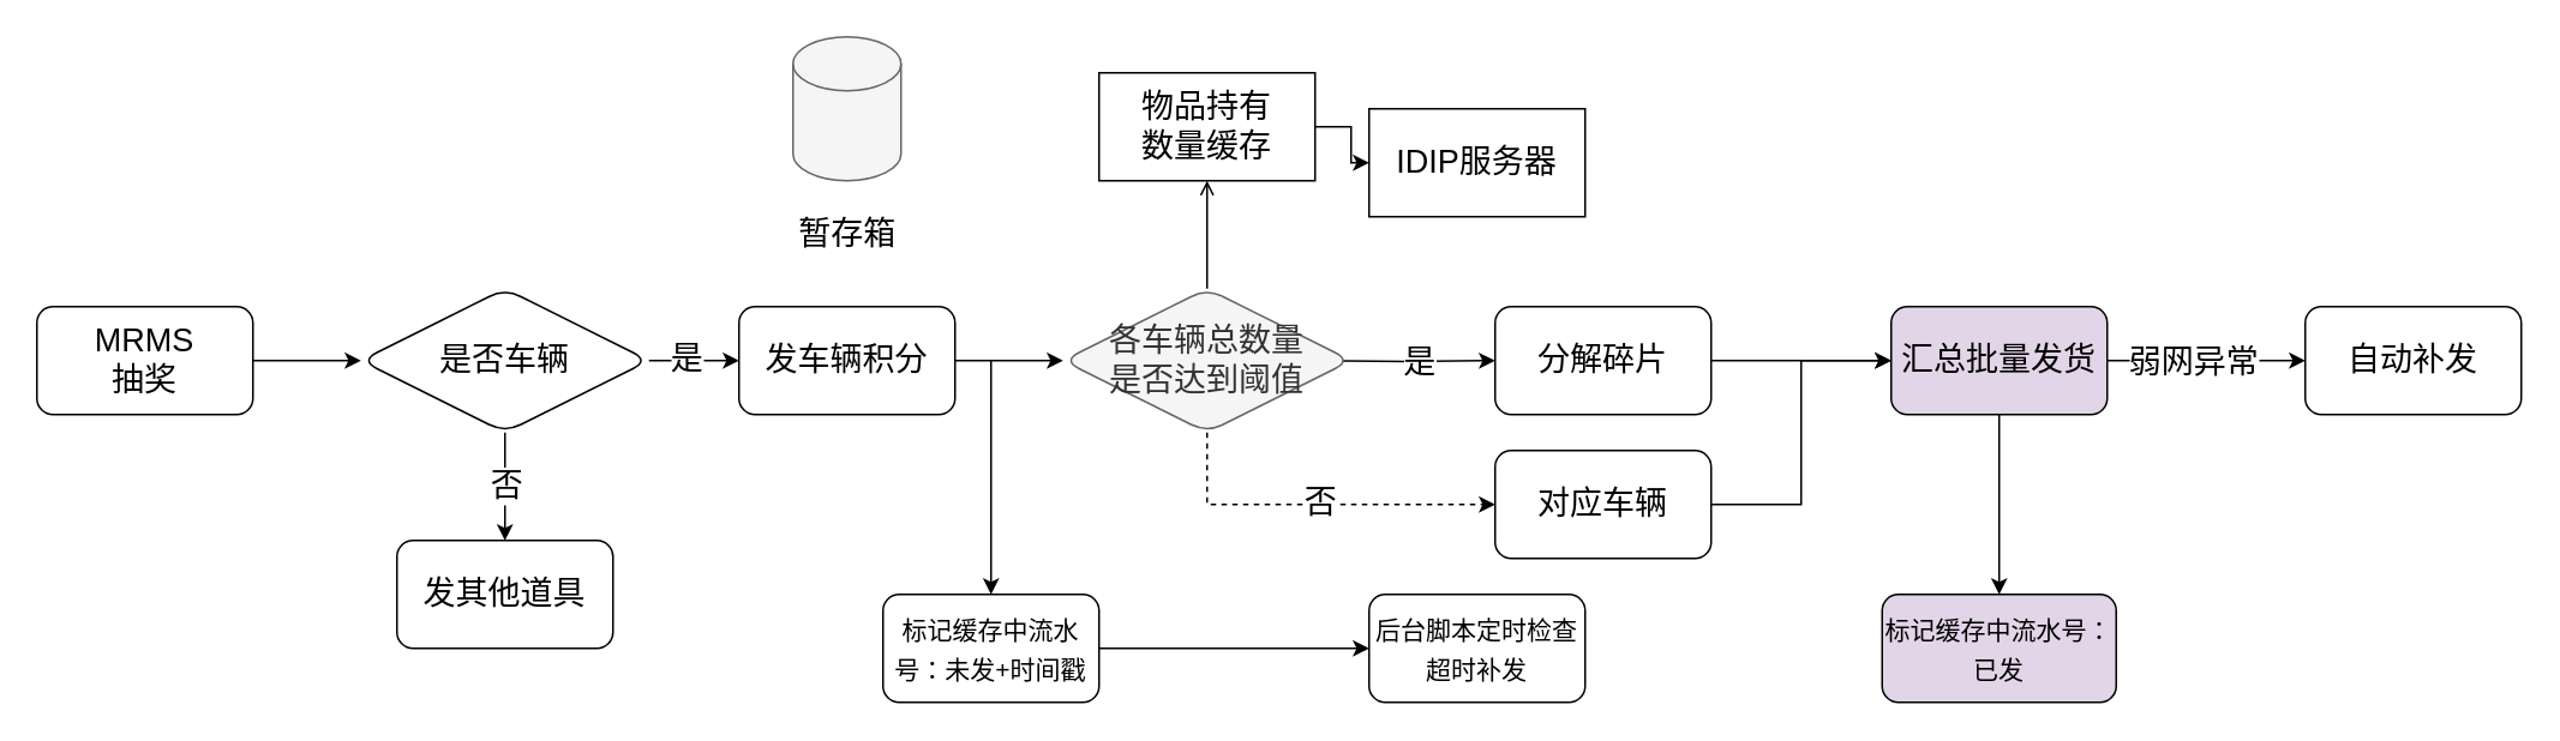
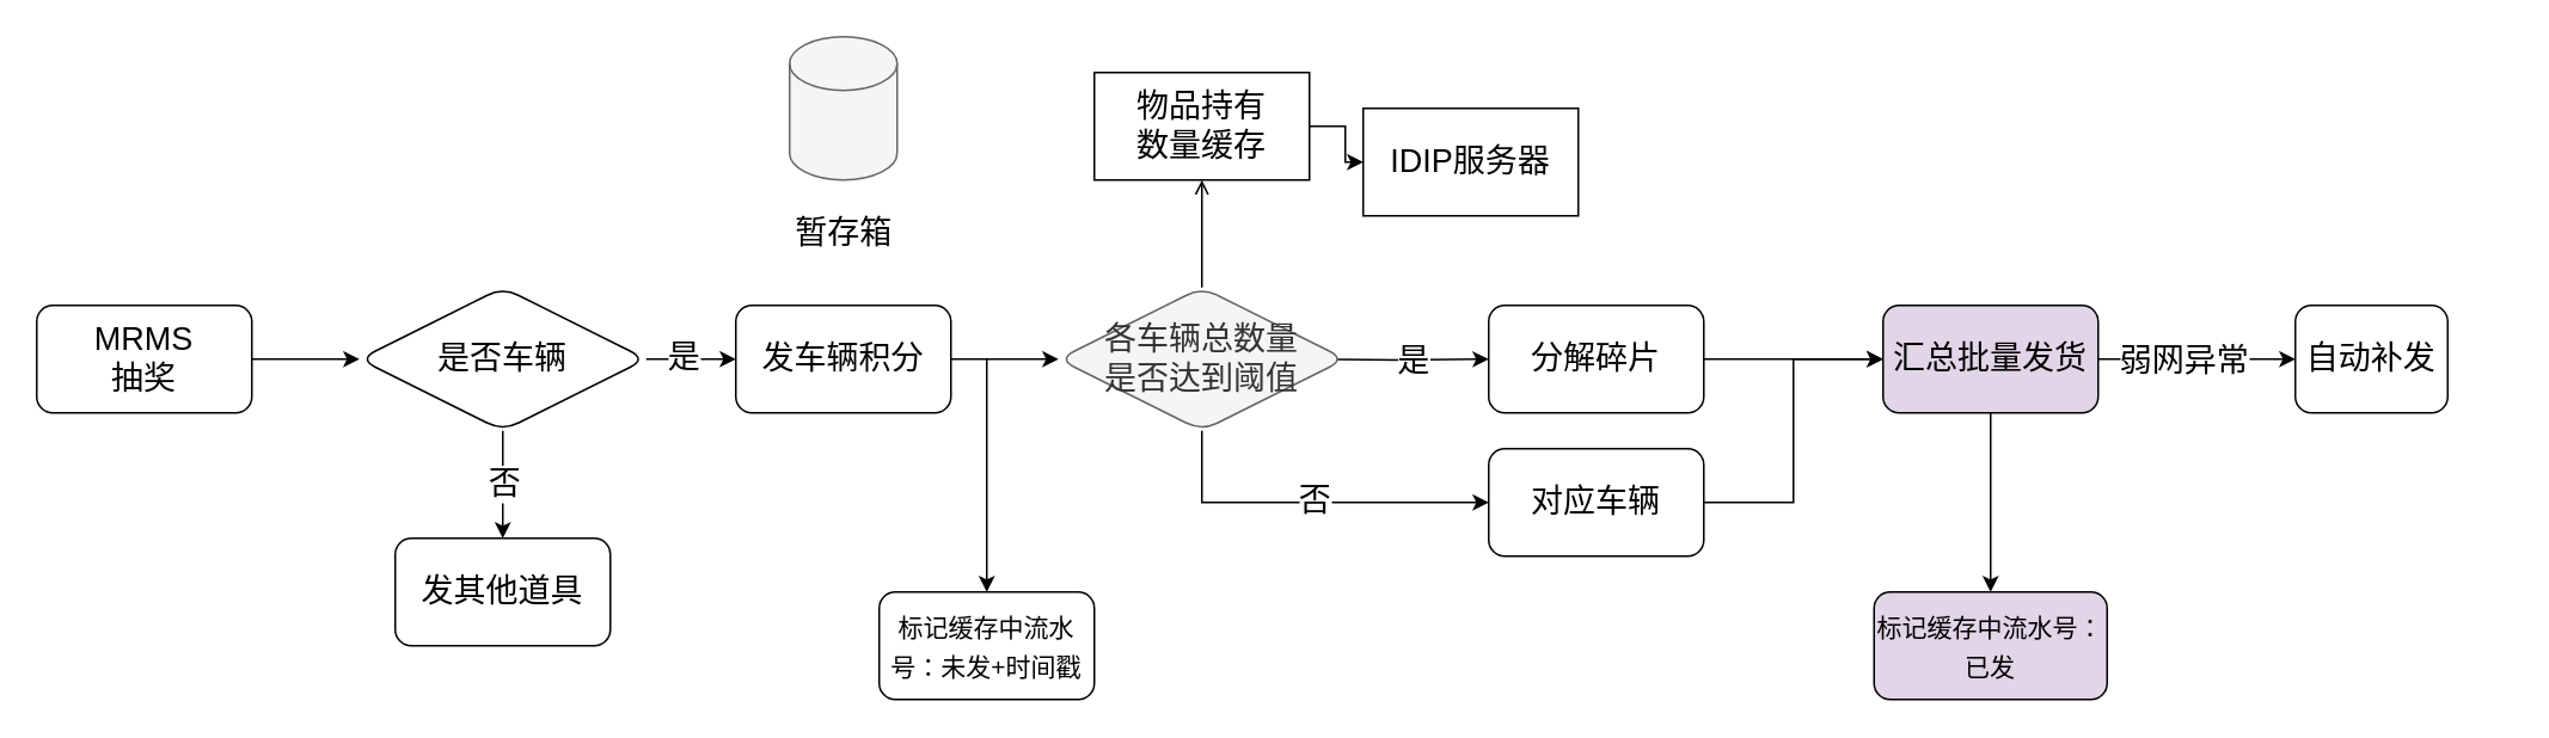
  <mxCell id="0" />
  <mxCell id="1" parent="0" />
  <mxCell id="2" value="" style="edgeStyle=orthogonalEdgeStyle;rounded=0;orthogonalLoop=1;jettySize=auto;html=1;fontSize=18;" edge="1" parent="1" source="3" target="8"><mxGeometry relative="1" as="geometry" /></mxCell>
  <mxCell id="3" value="&lt;font style=&quot;font-size: 18px;&quot;&gt;MRMS&lt;br&gt;抽奖&lt;/font&gt;" style="rounded=1;whiteSpace=wrap;html=1;" vertex="1" parent="1"><mxGeometry x="20" y="170" width="120" height="60" as="geometry" /></mxCell>
  <mxCell id="4" value="" style="edgeStyle=orthogonalEdgeStyle;rounded=0;orthogonalLoop=1;jettySize=auto;html=1;fontSize=18;" edge="1" parent="1" source="8" target="9"><mxGeometry relative="1" as="geometry" /></mxCell>
  <mxCell id="5" value="否" style="edgeLabel;html=1;align=center;verticalAlign=middle;resizable=0;points=[];fontSize=18;" vertex="1" connectable="0" parent="4"><mxGeometry x="-0.056" relative="1" as="geometry"><mxPoint y="1" as="offset" /></mxGeometry></mxCell>
  <mxCell id="6" value="" style="edgeStyle=orthogonalEdgeStyle;rounded=0;orthogonalLoop=1;jettySize=auto;html=1;fontSize=18;" edge="1" parent="1" source="8" target="11"><mxGeometry relative="1" as="geometry" /></mxCell>
  <mxCell id="7" value="是" style="edgeLabel;html=1;align=center;verticalAlign=middle;resizable=0;points=[];fontSize=18;" vertex="1" connectable="0" parent="6"><mxGeometry x="-0.2" y="3" relative="1" as="geometry"><mxPoint y="1" as="offset" /></mxGeometry></mxCell>
  <mxCell id="8" value="&lt;font style=&quot;font-size: 18px;&quot;&gt;是否车辆&lt;/font&gt;" style="rhombus;whiteSpace=wrap;html=1;rounded=1;" vertex="1" parent="1"><mxGeometry x="200" y="160" width="160" height="80" as="geometry" /></mxCell>
  <mxCell id="9" value="&lt;font style=&quot;font-size: 18px;&quot;&gt;发其他道具&lt;/font&gt;" style="whiteSpace=wrap;html=1;rounded=1;" vertex="1" parent="1"><mxGeometry x="220" y="300" width="120" height="60" as="geometry" /></mxCell>
  <mxCell id="10" value="" style="edgeStyle=orthogonalEdgeStyle;rounded=0;orthogonalLoop=1;jettySize=auto;html=1;fontSize=18;" edge="1" parent="1" source="11" target="24"><mxGeometry relative="1" as="geometry" /></mxCell>
  <mxCell id="11" value="&lt;font style=&quot;font-size: 18px;&quot;&gt;发车辆积分&lt;/font&gt;" style="whiteSpace=wrap;html=1;rounded=1;" vertex="1" parent="1"><mxGeometry x="410" y="170" width="120" height="60" as="geometry" /></mxCell>
  <mxCell id="12" value="" style="shape=cylinder3;whiteSpace=wrap;html=1;boundedLbl=1;backgroundOutline=1;size=15;fontSize=18;fillColor=#f5f5f5;strokeColor=#666666;fontColor=#333333;" vertex="1" parent="1"><mxGeometry x="440" y="20" width="60" height="80" as="geometry" /></mxCell>
  <mxCell id="13" value="暂存箱" style="text;html=1;align=center;verticalAlign=middle;resizable=0;points=[];autosize=1;strokeColor=none;fillColor=none;fontSize=18;" vertex="1" parent="1"><mxGeometry x="430" y="110" width="80" height="40" as="geometry" /></mxCell>
  <mxCell id="14" value="" style="edgeStyle=orthogonalEdgeStyle;rounded=0;orthogonalLoop=1;jettySize=auto;html=1;fontSize=18;" edge="1" parent="1" target="20"><mxGeometry relative="1" as="geometry"><mxPoint x="730" y="200" as="sourcePoint" /></mxGeometry></mxCell>
  <mxCell id="15" value="是" style="edgeLabel;html=1;align=center;verticalAlign=middle;resizable=0;points=[];fontSize=18;" vertex="1" connectable="0" parent="14"><mxGeometry x="0.16" relative="1" as="geometry"><mxPoint as="offset" /></mxGeometry></mxCell>
  <mxCell id="16" value="" style="edgeStyle=orthogonalEdgeStyle;rounded=0;orthogonalLoop=1;jettySize=auto;html=1;fontSize=18;" edge="1" parent="1" source="17" target="18"><mxGeometry relative="1" as="geometry" /></mxCell>
  <mxCell id="17" value="物品持有&lt;br&gt;数量缓存" style="rounded=0;whiteSpace=wrap;html=1;fontSize=18;" vertex="1" parent="1"><mxGeometry x="610" y="40" width="120" height="60" as="geometry" /></mxCell>
  <mxCell id="18" value="IDIP服务器" style="rounded=0;whiteSpace=wrap;html=1;fontSize=18;" vertex="1" parent="1"><mxGeometry x="760" y="60" width="120" height="60" as="geometry" /></mxCell>
  <mxCell id="19" value="" style="edgeStyle=orthogonalEdgeStyle;rounded=0;orthogonalLoop=1;jettySize=auto;html=1;fontSize=18;" edge="1" parent="1" source="20" target="30"><mxGeometry relative="1" as="geometry" /></mxCell>
  <mxCell id="20" value="分解碎片" style="whiteSpace=wrap;html=1;rounded=1;fontSize=18;" vertex="1" parent="1"><mxGeometry x="830" y="170" width="120" height="60" as="geometry" /></mxCell>
  <mxCell id="21" value="" style="edgeStyle=orthogonalEdgeStyle;rounded=0;orthogonalLoop=1;jettySize=auto;html=1;fontSize=18;endArrow=open;" edge="1" parent="1" source="24" target="17"><mxGeometry relative="1" as="geometry" /></mxCell>
- <mxCell id="22" style="edgeStyle=orthogonalEdgeStyle;rounded=0;orthogonalLoop=1;jettySize=auto;html=1;entryX=0;entryY=0.5;entryDx=0;entryDy=0;fontSize=18;dashed=1;" edge="1" parent="1" source="24" target="26"><mxGeometry relative="1" as="geometry"><Array as="points"><mxPoint x="670" y="280" /></Array></mxGeometry></mxCell>
+ <mxCell id="22" style="edgeStyle=orthogonalEdgeStyle;rounded=0;orthogonalLoop=1;jettySize=auto;html=1;entryX=0;entryY=0.5;entryDx=0;entryDy=0;fontSize=18;" edge="1" parent="1" source="24" target="26"><mxGeometry relative="1" as="geometry"><Array as="points"><mxPoint x="670" y="280" /></Array></mxGeometry></mxCell>
  <mxCell id="23" value="否" style="edgeLabel;html=1;align=center;verticalAlign=middle;resizable=0;points=[];fontSize=18;" vertex="1" connectable="0" parent="22"><mxGeometry x="0.02" y="2" relative="1" as="geometry"><mxPoint as="offset" /></mxGeometry></mxCell>
  <mxCell id="24" value="&lt;span style=&quot;font-size: 18px;&quot;&gt;各车辆总数量&lt;br&gt;是否达到阈值&lt;/span&gt;" style="rhombus;whiteSpace=wrap;html=1;rounded=1;fillColor=#f5f5f5;fontColor=#333333;strokeColor=#666666;" vertex="1" parent="1"><mxGeometry x="590" y="160" width="160" height="80" as="geometry" /></mxCell>
  <mxCell id="25" value="" style="edgeStyle=orthogonalEdgeStyle;rounded=0;orthogonalLoop=1;jettySize=auto;html=1;fontSize=18;" edge="1" parent="1" source="26" target="30"><mxGeometry relative="1" as="geometry"><Array as="points"><mxPoint x="1000" y="280" /><mxPoint x="1000" y="200" /></Array></mxGeometry></mxCell>
  <mxCell id="26" value="对应车辆" style="whiteSpace=wrap;html=1;rounded=1;fontSize=18;" vertex="1" parent="1"><mxGeometry x="830" y="250" width="120" height="60" as="geometry" /></mxCell>
  <mxCell id="27" value="" style="edgeStyle=orthogonalEdgeStyle;rounded=0;orthogonalLoop=1;jettySize=auto;html=1;fontSize=18;" edge="1" parent="1" source="30" target="31"><mxGeometry relative="1" as="geometry" /></mxCell>
  <mxCell id="28" value="弱网异常" style="edgeLabel;html=1;align=center;verticalAlign=middle;resizable=0;points=[];fontSize=18;" vertex="1" connectable="0" parent="27"><mxGeometry x="-0.15" relative="1" as="geometry"><mxPoint as="offset" /></mxGeometry></mxCell>
  <mxCell id="29" value="" style="edgeStyle=orthogonalEdgeStyle;rounded=0;orthogonalLoop=1;jettySize=auto;html=1;fontSize=18;" edge="1" parent="1" source="30" target="32"><mxGeometry relative="1" as="geometry" /></mxCell>
  <mxCell id="30" value="汇总批量发货" style="whiteSpace=wrap;html=1;rounded=1;fontSize=18;fillColor=#e1d5e7;" vertex="1" parent="1"><mxGeometry x="1050" y="170" width="120" height="60" as="geometry" /></mxCell>
- <mxCell id="31" value="自动补发" style="whiteSpace=wrap;html=1;rounded=1;fontSize=18;" vertex="1" parent="1"><mxGeometry x="1280" y="170" width="120" height="60" as="geometry" /></mxCell>
+ <mxCell id="31" value="自动补发" style="whiteSpace=wrap;html=1;rounded=1;fontSize=18;" vertex="1" parent="1"><mxGeometry x="1280" y="170" width="85" height="60" as="geometry" /></mxCell>
  <mxCell id="32" value="&lt;font style=&quot;font-size: 14px;&quot;&gt;标记缓存中流水号：已发&lt;/font&gt;" style="whiteSpace=wrap;html=1;rounded=1;fontSize=18;fillColor=#e1d5e7;" vertex="1" parent="1"><mxGeometry x="1045" y="330" width="130" height="60" as="geometry" /></mxCell>
- <mxCell id="33" value="" style="edgeStyle=orthogonalEdgeStyle;rounded=0;orthogonalLoop=1;jettySize=auto;html=1;strokeColor=default;fontSize=14;" edge="1" parent="1" source="34" target="36"><mxGeometry relative="1" as="geometry" /></mxCell>
  <mxCell id="34" value="&lt;font style=&quot;font-size: 14px;&quot;&gt;标记缓存中流水号：未发+时间戳&lt;/font&gt;" style="whiteSpace=wrap;html=1;rounded=1;fontSize=18;" vertex="1" parent="1"><mxGeometry x="490" y="330" width="120" height="60" as="geometry" /></mxCell>
  <mxCell id="35" value="" style="endArrow=classic;html=1;rounded=0;fontSize=14;entryX=0.5;entryY=0;entryDx=0;entryDy=0;strokeColor=default;" edge="1" parent="1" target="34"><mxGeometry width="50" height="50" relative="1" as="geometry"><mxPoint x="550" y="200" as="sourcePoint" /><mxPoint x="560" y="300" as="targetPoint" /></mxGeometry></mxCell>
- <mxCell id="36" value="&lt;font style=&quot;font-size: 14px;&quot;&gt;后台脚本定时检查超时补发&lt;/font&gt;" style="whiteSpace=wrap;html=1;rounded=1;fontSize=18;" vertex="1" parent="1"><mxGeometry x="760" y="330" width="120" height="60" as="geometry" /></mxCell>
